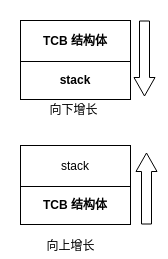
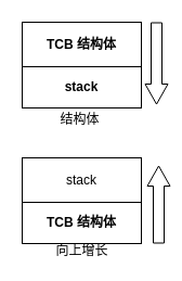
  <mxCell id="0" />
  <mxCell id="1" parent="0" />
  <mxCell id="2" value="&lt;b&gt;TCB&amp;nbsp;结构体&lt;/b&gt;" style="rounded=0;whiteSpace=wrap;html=1;editable=0;" vertex="1" parent="1"><mxGeometry x="20" y="20" width="110" height="41" as="geometry" /></mxCell>
  <mxCell id="3" value="&lt;b&gt;stack&lt;/b&gt;" style="rounded=0;whiteSpace=wrap;html=1;editable=0;" vertex="1" parent="1"><mxGeometry x="20" y="61" width="110" height="38" as="geometry" /></mxCell>
  <mxCell id="4" value="" style="shape=flexArrow;endArrow=classic;html=1;endWidth=10;endSize=5.833;editable=0;" edge="1" parent="1"><mxGeometry width="50" height="50" relative="1" as="geometry"><mxPoint x="144" y="20" as="sourcePoint" /><mxPoint x="144" y="96" as="targetPoint" /></mxGeometry></mxCell>
  <mxCell id="5" value="stack" style="rounded=0;whiteSpace=wrap;html=1;editable=0;" vertex="1" parent="1"><mxGeometry x="20" y="145" width="110" height="41" as="geometry" /></mxCell>
  <mxCell id="6" value="&lt;b&gt;TCB&amp;nbsp;结构体&lt;/b&gt;" style="rounded=0;whiteSpace=wrap;html=1;editable=0;" vertex="1" parent="1"><mxGeometry x="20" y="186" width="110" height="38" as="geometry" /></mxCell>
  <mxCell id="7" value="" style="shape=flexArrow;endArrow=classic;html=1;endWidth=10;endSize=5.833;editable=0;" edge="1" parent="1"><mxGeometry width="50" height="50" relative="1" as="geometry"><mxPoint x="146" y="224" as="sourcePoint" /><mxPoint x="146" y="152" as="targetPoint" /></mxGeometry></mxCell>
- <mxCell id="8" value="向下增长" style="text;html=1;strokeColor=none;fillColor=none;align=center;verticalAlign=middle;whiteSpace=wrap;rounded=0;editable=0;" vertex="1" parent="1"><mxGeometry x="26" y="103" width="95" height="13" as="geometry" /></mxCell>
- <mxCell id="9" value="向上增长" style="text;html=1;strokeColor=none;fillColor=none;align=center;verticalAlign=middle;whiteSpace=wrap;rounded=0;editable=0;" vertex="1" parent="1"><mxGeometry x="22.5" y="239" width="95" height="13" as="geometry" /></mxCell>
+ <mxCell id="8" value="结构体" style="text;html=1;strokeColor=none;fillColor=none;align=center;verticalAlign=middle;whiteSpace=wrap;rounded=0;editable=0;" vertex="1" parent="1"><mxGeometry x="26" y="103" width="95" height="13" as="geometry" /></mxCell>
+ <mxCell id="9" value="向上增长" style="text;html=1;strokeColor=none;fillColor=none;align=center;verticalAlign=middle;whiteSpace=wrap;rounded=0;editable=0;" vertex="1" parent="1"><mxGeometry x="27.5" y="224" width="95" height="13" as="geometry" /></mxCell>
